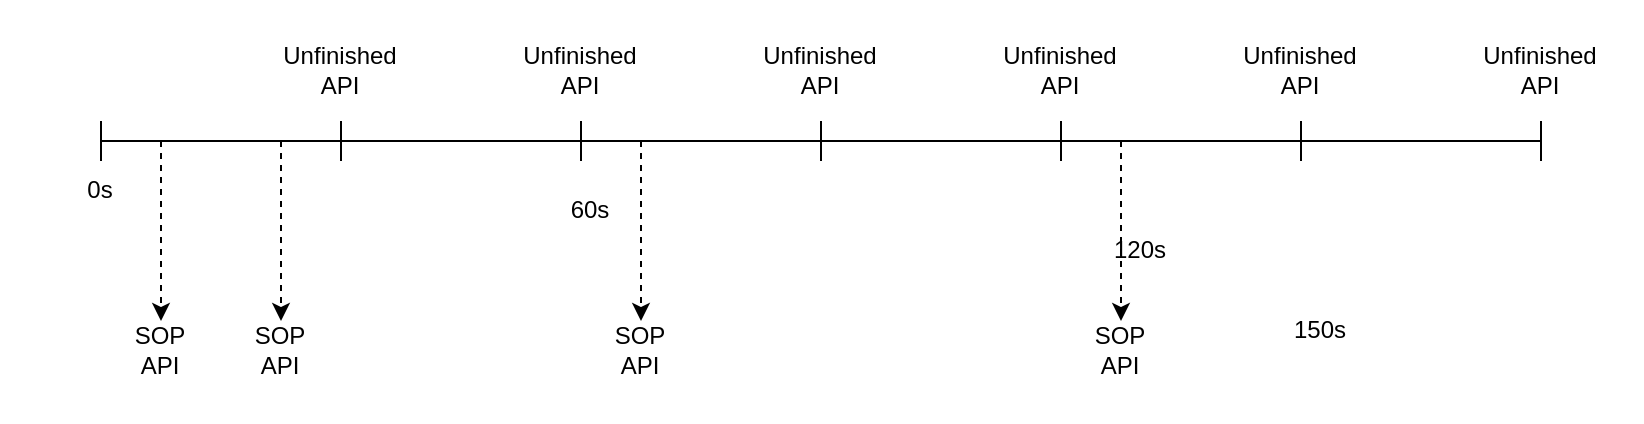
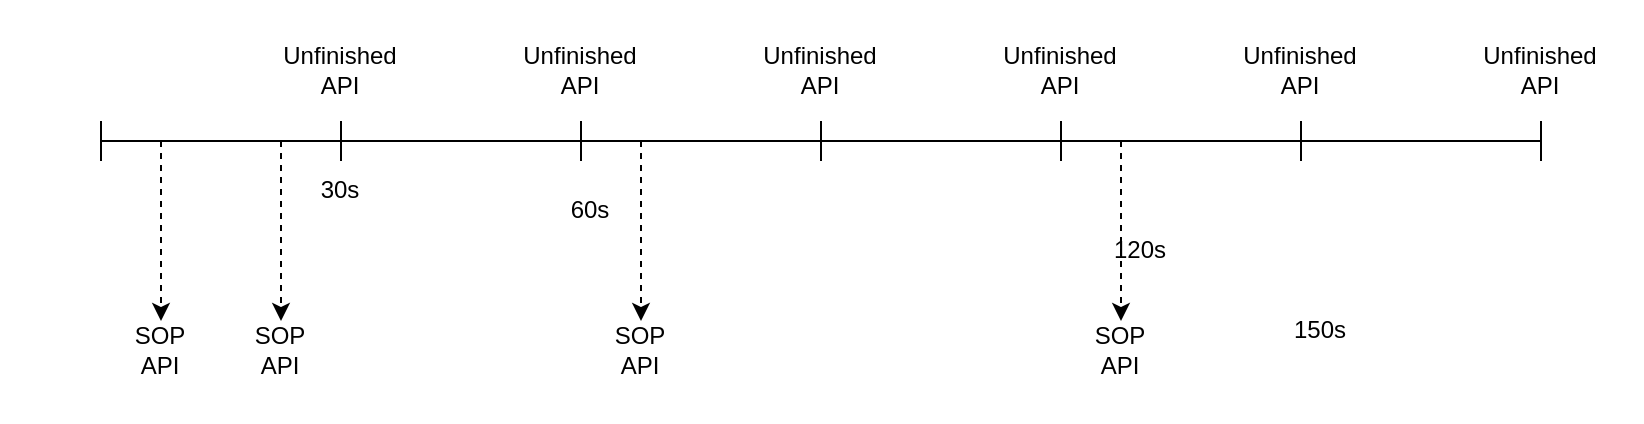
  <mxCell id="0" />
  <mxCell id="1" parent="0" />
  <mxCell id="2" value="" style="group" vertex="1" connectable="0" parent="1"><mxGeometry x="50" y="60" width="720" height="20" as="geometry" /></mxCell>
  <mxCell id="3" style="edgeStyle=orthogonalEdgeStyle;rounded=0;orthogonalLoop=1;jettySize=auto;html=1;exitX=0.25;exitY=0.5;exitDx=0;exitDy=0;exitPerimeter=0;dashed=1;" edge="1" parent="2" source="5"><mxGeometry relative="1" as="geometry"><mxPoint x="30" y="100" as="targetPoint" /></mxGeometry></mxCell>
  <mxCell id="4" style="edgeStyle=orthogonalEdgeStyle;rounded=0;orthogonalLoop=1;jettySize=auto;html=1;exitX=0.75;exitY=0.5;exitDx=0;exitDy=0;exitPerimeter=0;dashed=1;" edge="1" parent="2" source="5"><mxGeometry relative="1" as="geometry"><mxPoint x="90" y="100" as="targetPoint" /></mxGeometry></mxCell>
  <mxCell id="5" value="" style="shape=crossbar;whiteSpace=wrap;html=1;rounded=1;" vertex="1" parent="2"><mxGeometry width="120" height="20" as="geometry" /></mxCell>
  <mxCell id="6" value="" style="shape=crossbar;whiteSpace=wrap;html=1;rounded=1;" vertex="1" parent="2"><mxGeometry x="120" width="120" height="20" as="geometry" /></mxCell>
  <mxCell id="7" style="edgeStyle=orthogonalEdgeStyle;rounded=0;orthogonalLoop=1;jettySize=auto;html=1;exitX=0.25;exitY=0.5;exitDx=0;exitDy=0;exitPerimeter=0;dashed=1;" edge="1" parent="2" source="8"><mxGeometry relative="1" as="geometry"><mxPoint x="270" y="100" as="targetPoint" /></mxGeometry></mxCell>
  <mxCell id="8" value="" style="shape=crossbar;whiteSpace=wrap;html=1;rounded=1;" vertex="1" parent="2"><mxGeometry x="240" width="120" height="20" as="geometry" /></mxCell>
  <mxCell id="9" value="" style="shape=crossbar;whiteSpace=wrap;html=1;rounded=1;" vertex="1" parent="2"><mxGeometry x="360" width="120" height="20" as="geometry" /></mxCell>
  <mxCell id="10" style="edgeStyle=orthogonalEdgeStyle;rounded=0;orthogonalLoop=1;jettySize=auto;html=1;exitX=0.25;exitY=0.5;exitDx=0;exitDy=0;exitPerimeter=0;dashed=1;" edge="1" parent="2" source="11"><mxGeometry relative="1" as="geometry"><mxPoint x="510" y="100" as="targetPoint" /></mxGeometry></mxCell>
  <mxCell id="11" value="" style="shape=crossbar;whiteSpace=wrap;html=1;rounded=1;" vertex="1" parent="2"><mxGeometry x="480" width="120" height="20" as="geometry" /></mxCell>
  <mxCell id="12" value="" style="shape=crossbar;whiteSpace=wrap;html=1;rounded=1;" vertex="1" parent="2"><mxGeometry x="600" width="120" height="20" as="geometry" /></mxCell>
- <mxCell id="13" value="0s" style="text;html=1;align=center;verticalAlign=middle;whiteSpace=wrap;rounded=0;" vertex="1" parent="1"><mxGeometry x="20" y="80" width="60" height="30" as="geometry" /></mxCell>
+ <mxCell id="14" value="30s" style="text;html=1;align=center;verticalAlign=middle;whiteSpace=wrap;rounded=0;" vertex="1" parent="1"><mxGeometry x="140" y="80" width="60" height="30" as="geometry" /></mxCell>
  <mxCell id="15" value="60s" style="text;html=1;align=center;verticalAlign=middle;whiteSpace=wrap;rounded=0;" vertex="1" parent="1"><mxGeometry x="265" y="90" width="60" height="30" as="geometry" /></mxCell>
  <mxCell id="16" value="120s" style="text;html=1;align=center;verticalAlign=middle;whiteSpace=wrap;rounded=0;" vertex="1" parent="1"><mxGeometry x="540" y="110" width="60" height="30" as="geometry" /></mxCell>
  <mxCell id="17" value="150s" style="text;html=1;align=center;verticalAlign=middle;whiteSpace=wrap;rounded=0;" vertex="1" parent="1"><mxGeometry x="630" y="150" width="60" height="30" as="geometry" /></mxCell>
  <mxCell id="18" value="Unfinished API" style="text;html=1;align=center;verticalAlign=middle;whiteSpace=wrap;rounded=0;" vertex="1" parent="1"><mxGeometry x="140" y="20" width="60" height="30" as="geometry" /></mxCell>
  <mxCell id="19" value="Unfinished API" style="text;html=1;align=center;verticalAlign=middle;whiteSpace=wrap;rounded=0;" vertex="1" parent="1"><mxGeometry x="260" y="20" width="60" height="30" as="geometry" /></mxCell>
  <mxCell id="20" value="Unfinished API" style="text;html=1;align=center;verticalAlign=middle;whiteSpace=wrap;rounded=0;" vertex="1" parent="1"><mxGeometry x="380" y="20" width="60" height="30" as="geometry" /></mxCell>
  <mxCell id="21" value="Unfinished API" style="text;html=1;align=center;verticalAlign=middle;whiteSpace=wrap;rounded=0;" vertex="1" parent="1"><mxGeometry x="500" y="20" width="60" height="30" as="geometry" /></mxCell>
  <mxCell id="22" value="Unfinished API" style="text;html=1;align=center;verticalAlign=middle;whiteSpace=wrap;rounded=0;" vertex="1" parent="1"><mxGeometry x="620" y="20" width="60" height="30" as="geometry" /></mxCell>
  <mxCell id="23" value="Unfinished API" style="text;html=1;align=center;verticalAlign=middle;whiteSpace=wrap;rounded=0;" vertex="1" parent="1"><mxGeometry x="740" y="20" width="60" height="30" as="geometry" /></mxCell>
  <mxCell id="24" value="SOP&lt;br&gt;API" style="text;html=1;align=center;verticalAlign=middle;whiteSpace=wrap;rounded=0;" vertex="1" parent="1"><mxGeometry x="50" y="160" width="60" height="30" as="geometry" /></mxCell>
  <mxCell id="25" value="SOP&lt;br&gt;API" style="text;html=1;align=center;verticalAlign=middle;whiteSpace=wrap;rounded=0;" vertex="1" parent="1"><mxGeometry x="110" y="160" width="60" height="30" as="geometry" /></mxCell>
  <mxCell id="26" value="SOP&lt;br&gt;API" style="text;html=1;align=center;verticalAlign=middle;whiteSpace=wrap;rounded=0;" vertex="1" parent="1"><mxGeometry x="290" y="160" width="60" height="30" as="geometry" /></mxCell>
  <mxCell id="27" value="SOP&lt;br&gt;API" style="text;html=1;align=center;verticalAlign=middle;whiteSpace=wrap;rounded=0;" vertex="1" parent="1"><mxGeometry x="530" y="160" width="60" height="30" as="geometry" /></mxCell>
